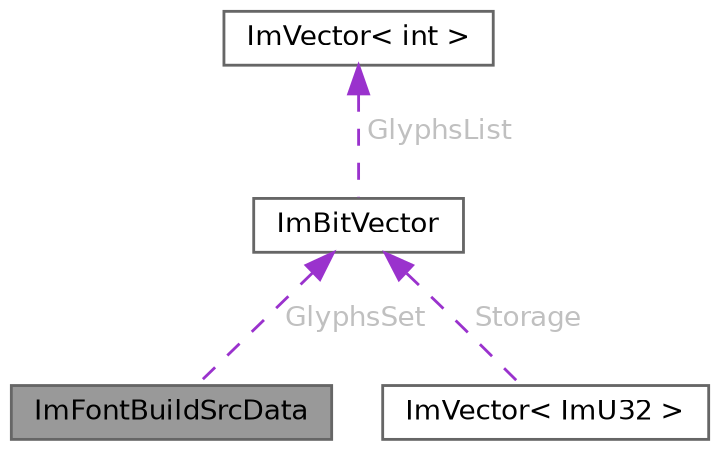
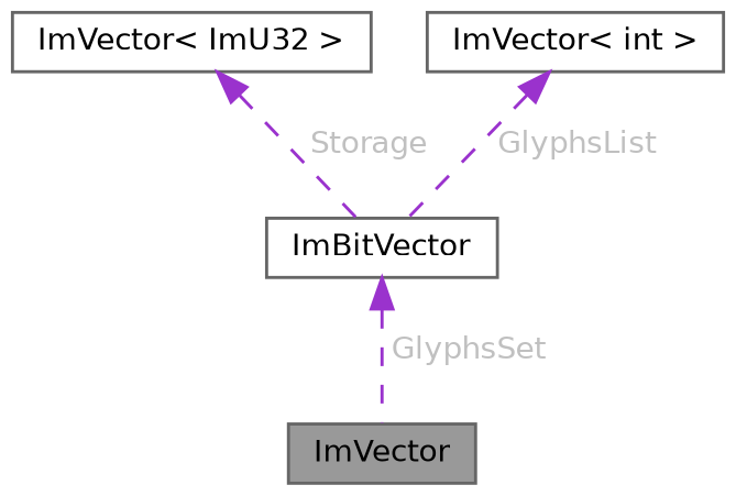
  digraph {
    node [color=gray40 fillcolor=white fontname=Helvetica fontsize=10 shape=box style=filled]
    edge [color=darkorchid3 dir=back fontcolor=grey fontname=Helvetica fontsize=10 labelfontname=Helvetica labelfontsize=10 style=dashed]
-   n1 [fillcolor=grey60 fontcolor=black height=0.2 label=ImFontBuildSrcData width=0.4]
+   n1 [fillcolor=grey60 fontcolor=black height=0.2 label=ImVector width=0.4]
    n2 [height=0.2 label=ImBitVector width=0.4]
    n3 [height=0.2 label="ImVector\< ImU32 \>" width=0.4]
    n4 [height=0.2 label="ImVector\< int \>" width=0.4]
    n2 -> n1 [label=" GlyphsSet"]
-   n2 -> n3 [label=" Storage"]
+   n3 -> n2 [label=" Storage"]
    n4 -> n2 [label=" GlyphsList"]
  }
